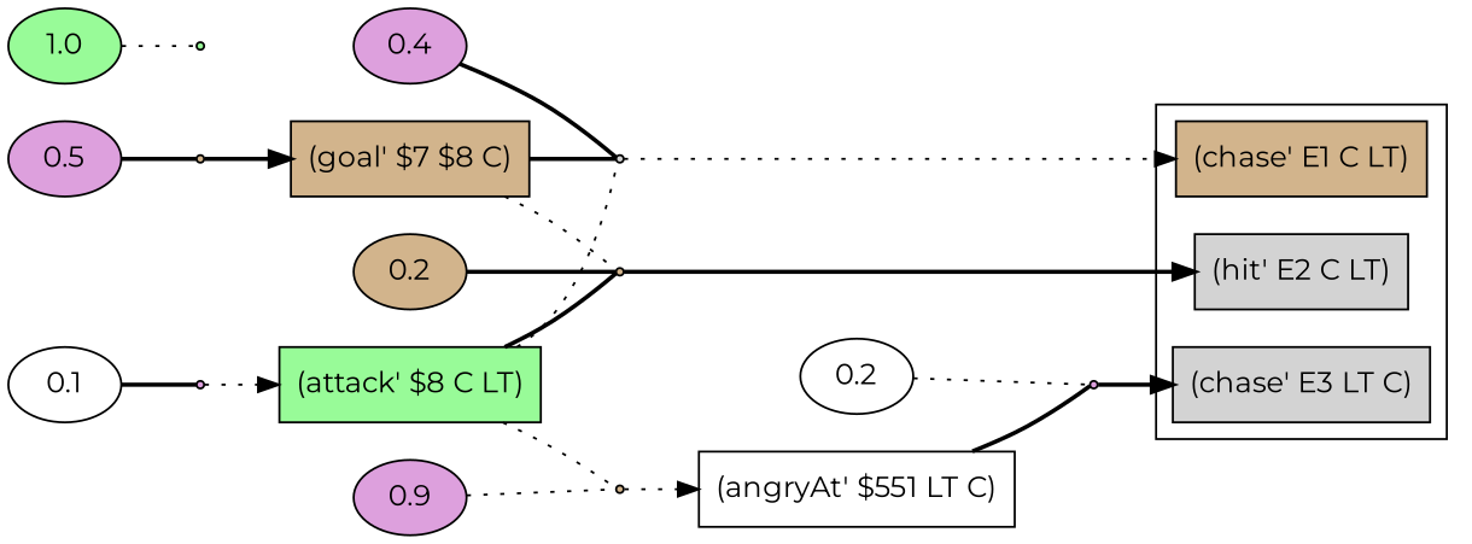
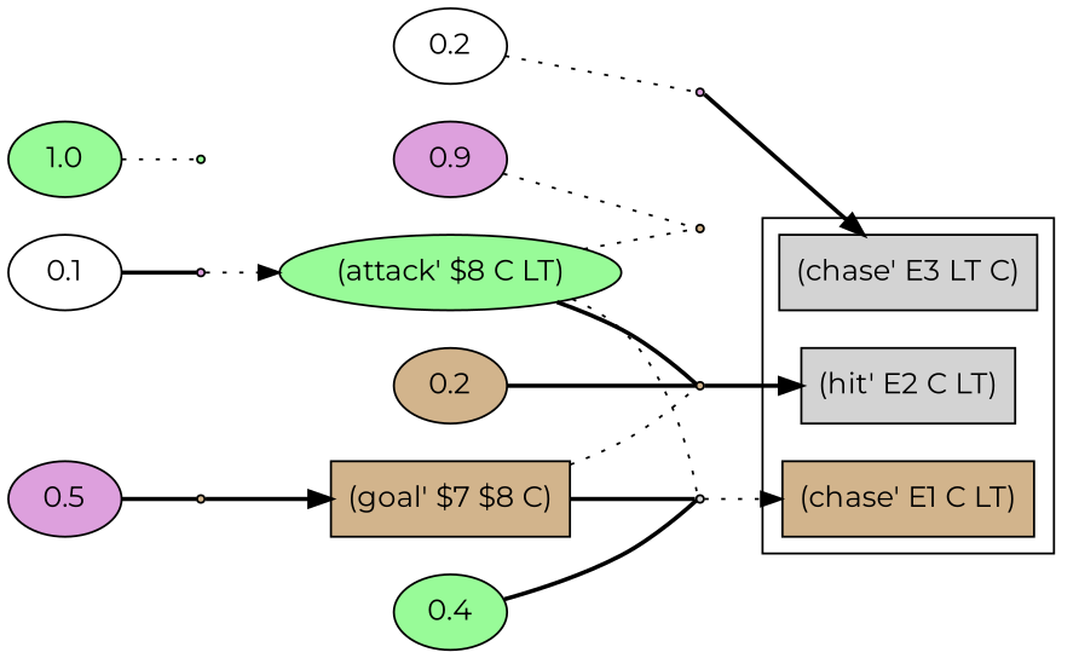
  digraph {
    fontname=Montserrat
    rankdir=LR
    node [fillcolor=tan fontname=Montserrat style=filled]
    edge [arrowhead=none fontname=Montserrat style=bold]
    n1 [label="(chase' E1 C LT)" shape=box]
    n2 [fillcolor=lightgrey label="(hit' E2 C LT)" shape=box]
    n3 [fillcolor=lightgrey label="(chase' E3 LT C)" shape=box]
-   n4 [fillcolor=plum label=0.4]
+   n4 [fillcolor=palegreen label=0.4]
    r0 [fillcolor=lightgrey shape=point]
    n6 [fillcolor=plum label=0.5]
    r1 [shape=point]
    n8 [label="(goal' $7 $8 C)" shape=box]
    n9 [fillcolor=white label=0.1]
    r2 [fillcolor=plum shape=point]
-   n11 [fillcolor=palegreen label="(attack' $8 C LT)" shape=box]
+   n11 [fillcolor=palegreen label="(attack' $8 C LT)" shape=ellipse]
    n12 [label=0.2]
    r3 [shape=point]
    n14 [fillcolor=white label=0.2]
    r4 [fillcolor=plum shape=point]
    n16 [fillcolor=plum label=0.9]
    r5 [shape=point]
-   n18 [fillcolor=white label="(angryAt' $551 LT C)" shape=box]
    n19 [fillcolor=palegreen label=1.0]
    r6 [fillcolor=palegreen shape=point]
    subgraph cluster_1 {
      n1
      n2
      n3
    }
    n4 -> r0
    r0 -> n1 [style=dotted arrowhead=""]
    n6 -> r1
    r1 -> n8 [arrowhead=""]
    n8 -> r0
    n8 -> r3 [style=dotted]
    n9 -> r2
    r2 -> n11 [style=dotted arrowhead=""]
    n11 -> r0 [style=dotted]
    n11 -> r3
    n11 -> r5 [style=dotted]
    n12 -> r3
    r3 -> n2 [arrowhead=""]
    n14 -> r4 [style=dotted]
    r4 -> n3 [arrowhead=""]
    n16 -> r5 [style=dotted]
-   r5 -> n18 [style=dotted arrowhead=""]
-   n18 -> r4
    n19 -> r6 [style=dotted]
  }
